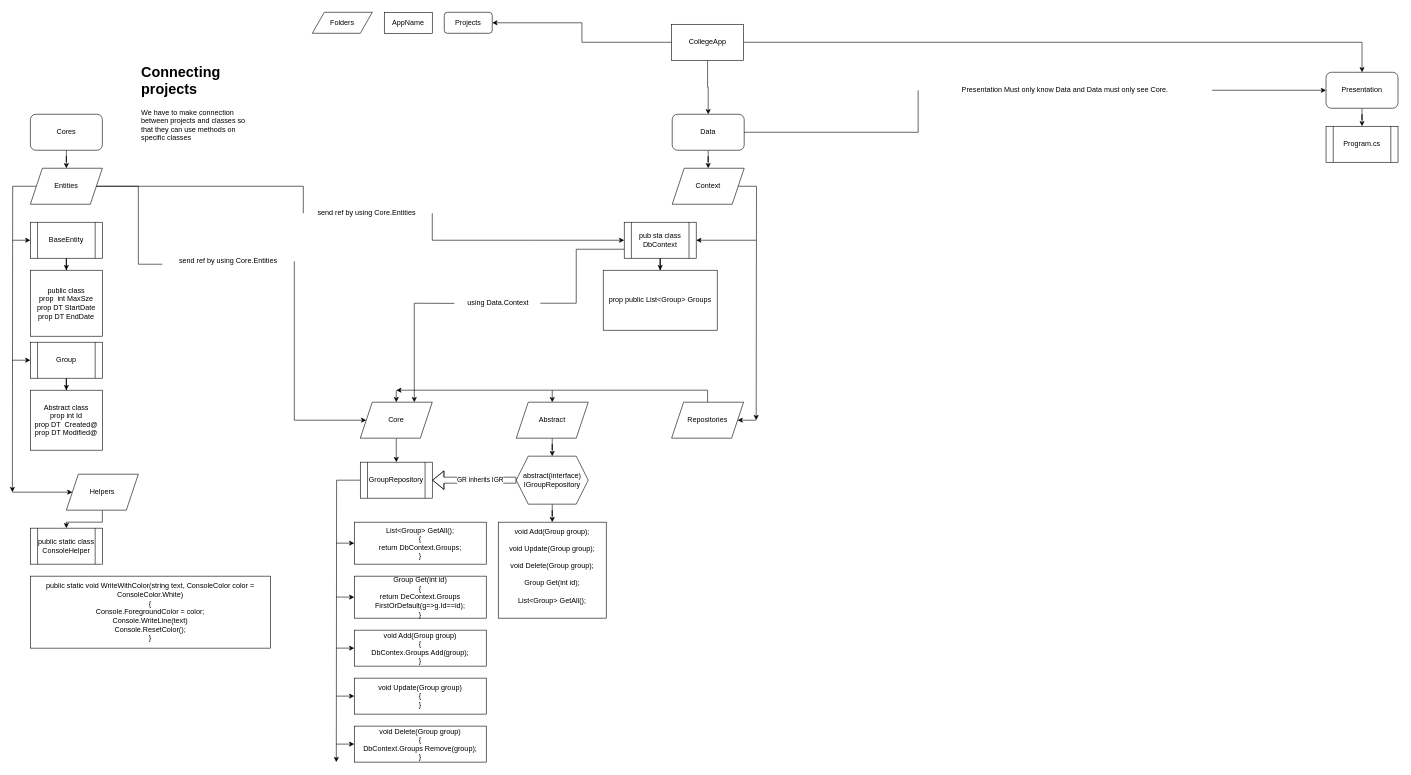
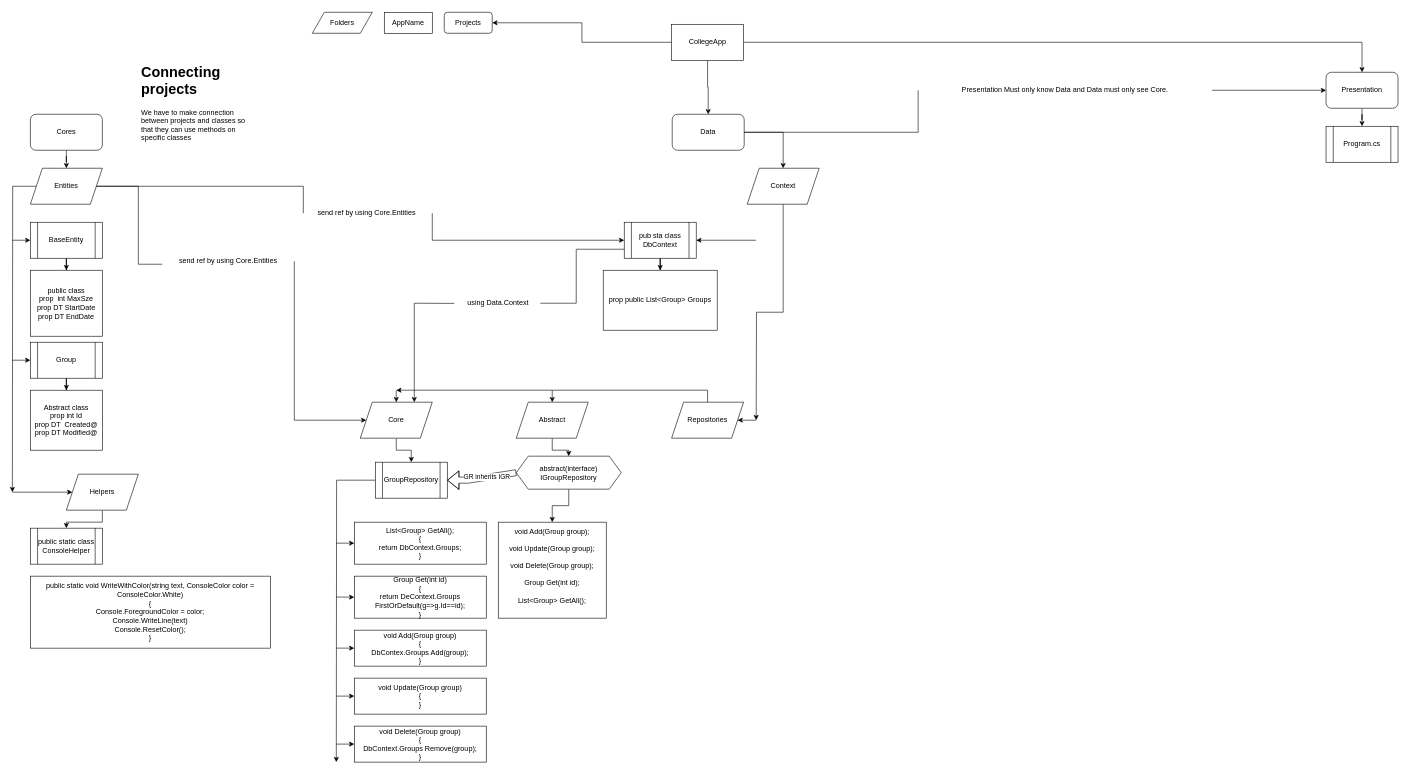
  <mxCell id="0" />
  <mxCell id="1" parent="0" />
  <mxCell id="2" style="edgeStyle=orthogonalEdgeStyle;rounded=0;orthogonalLoop=1;jettySize=auto;html=1;" edge="1" parent="1" source="5" target="16"><mxGeometry relative="1" as="geometry" /></mxCell>
  <mxCell id="3" value="" style="edgeStyle=orthogonalEdgeStyle;rounded=0;orthogonalLoop=1;jettySize=auto;html=1;" edge="1" parent="1" source="5" target="7"><mxGeometry relative="1" as="geometry" /></mxCell>
  <mxCell id="4" style="edgeStyle=orthogonalEdgeStyle;rounded=0;orthogonalLoop=1;jettySize=auto;html=1;entryX=0.5;entryY=0;entryDx=0;entryDy=0;" edge="1" parent="1" source="5" target="11"><mxGeometry relative="1" as="geometry" /></mxCell>
  <mxCell id="5" value="CollegeApp" style="rounded=0;whiteSpace=wrap;html=1;" vertex="1" parent="1"><mxGeometry x="1119" y="40" width="120" height="60" as="geometry" /></mxCell>
  <mxCell id="6" value="" style="edgeStyle=orthogonalEdgeStyle;rounded=0;orthogonalLoop=1;jettySize=auto;html=1;entryX=0.5;entryY=0;entryDx=0;entryDy=0;" edge="1" parent="1" source="7" target="25"><mxGeometry relative="1" as="geometry"><mxPoint x="2270" y="200" as="targetPoint" /></mxGeometry></mxCell>
  <mxCell id="7" value="Presentation" style="rounded=1;whiteSpace=wrap;html=1;" vertex="1" parent="1"><mxGeometry x="2210" y="120" width="120" height="60" as="geometry" /></mxCell>
  <mxCell id="8" value="" style="edgeStyle=orthogonalEdgeStyle;rounded=0;orthogonalLoop=1;jettySize=auto;html=1;" edge="1" parent="1" source="9" target="13"><mxGeometry relative="1" as="geometry" /></mxCell>
  <mxCell id="9" value="Cores" style="rounded=1;whiteSpace=wrap;html=1;" vertex="1" parent="1"><mxGeometry x="50" y="190" width="120" height="60" as="geometry" /></mxCell>
  <mxCell id="10" value="" style="edgeStyle=orthogonalEdgeStyle;rounded=0;orthogonalLoop=1;jettySize=auto;html=1;" edge="1" parent="1" source="11" target="27"><mxGeometry relative="1" as="geometry" /></mxCell>
  <mxCell id="11" value="Data" style="rounded=1;whiteSpace=wrap;html=1;" vertex="1" parent="1"><mxGeometry x="1120" y="190" width="120" height="60" as="geometry" /></mxCell>
  <mxCell id="12" style="edgeStyle=orthogonalEdgeStyle;rounded=0;orthogonalLoop=1;jettySize=auto;html=1;" edge="1" parent="1" source="13"><mxGeometry relative="1" as="geometry"><mxPoint x="20" y="820" as="targetPoint" /></mxGeometry></mxCell>
  <mxCell id="13" value="Entities" style="shape=parallelogram;perimeter=parallelogramPerimeter;whiteSpace=wrap;html=1;fixedSize=1;" vertex="1" parent="1"><mxGeometry x="50" y="280" width="120" height="60" as="geometry" /></mxCell>
  <mxCell id="14" value="Folders" style="shape=parallelogram;perimeter=parallelogramPerimeter;whiteSpace=wrap;html=1;fixedSize=1;" vertex="1" parent="1"><mxGeometry x="520" y="20" width="100" height="35" as="geometry" /></mxCell>
  <mxCell id="15" value="AppName" style="rounded=0;whiteSpace=wrap;html=1;" vertex="1" parent="1"><mxGeometry x="640" y="20" width="80" height="35" as="geometry" /></mxCell>
  <mxCell id="16" value="Projects" style="rounded=1;whiteSpace=wrap;html=1;" vertex="1" parent="1"><mxGeometry x="740" y="20" width="80" height="35" as="geometry" /></mxCell>
  <mxCell id="17" value="" style="edgeStyle=orthogonalEdgeStyle;rounded=0;orthogonalLoop=1;jettySize=auto;html=1;" edge="1" parent="1" source="18" target="24"><mxGeometry relative="1" as="geometry" /></mxCell>
  <mxCell id="18" value="BaseEntity" style="shape=process;whiteSpace=wrap;html=1;backgroundOutline=1;" vertex="1" parent="1"><mxGeometry x="50" y="370" width="120" height="60" as="geometry" /></mxCell>
  <mxCell id="19" value="" style="edgeStyle=orthogonalEdgeStyle;rounded=0;orthogonalLoop=1;jettySize=auto;html=1;" edge="1" parent="1" source="20" target="23"><mxGeometry relative="1" as="geometry" /></mxCell>
  <mxCell id="20" value="Group" style="shape=process;whiteSpace=wrap;html=1;backgroundOutline=1;" vertex="1" parent="1"><mxGeometry x="50" y="570" width="120" height="60" as="geometry" /></mxCell>
  <mxCell id="21" value="" style="endArrow=classic;html=1;rounded=0;entryX=0;entryY=0.5;entryDx=0;entryDy=0;" edge="1" parent="1" target="20"><mxGeometry width="50" height="50" relative="1" as="geometry"><mxPoint x="20" y="600" as="sourcePoint" /><mxPoint x="170" y="730" as="targetPoint" /></mxGeometry></mxCell>
  <mxCell id="22" value="" style="endArrow=classic;html=1;rounded=0;entryX=0;entryY=0.5;entryDx=0;entryDy=0;" edge="1" parent="1" target="18"><mxGeometry width="50" height="50" relative="1" as="geometry"><mxPoint x="20" y="400" as="sourcePoint" /><mxPoint x="100" y="470" as="targetPoint" /></mxGeometry></mxCell>
  <mxCell id="23" value="Abstract class&lt;br&gt;prop int Id&lt;br&gt;prop DT&amp;nbsp; Created@&lt;br&gt;prop DT Modified@" style="rounded=0;whiteSpace=wrap;html=1;" vertex="1" parent="1"><mxGeometry x="50" y="650" width="120" height="100" as="geometry" /></mxCell>
  <mxCell id="24" value="public class&lt;br&gt;prop&amp;nbsp; int MaxSze&lt;br&gt;prop DT StartDate&lt;br&gt;prop DT EndDate" style="rounded=0;whiteSpace=wrap;html=1;" vertex="1" parent="1"><mxGeometry x="50" y="450" width="120" height="110" as="geometry" /></mxCell>
  <mxCell id="25" value="Program.cs" style="shape=process;whiteSpace=wrap;html=1;backgroundOutline=1;" vertex="1" parent="1"><mxGeometry x="2210" y="210" width="120" height="60" as="geometry" /></mxCell>
  <mxCell id="26" style="edgeStyle=orthogonalEdgeStyle;rounded=0;orthogonalLoop=1;jettySize=auto;html=1;" edge="1" parent="1" source="27"><mxGeometry relative="1" as="geometry"><mxPoint x="1260" y="700" as="targetPoint" /></mxGeometry></mxCell>
- <mxCell id="27" value="Context" style="shape=parallelogram;perimeter=parallelogramPerimeter;whiteSpace=wrap;html=1;fixedSize=1;" vertex="1" parent="1"><mxGeometry x="1120" y="280" width="120" height="60" as="geometry" /></mxCell>
+ <mxCell id="27" value="Context" style="shape=parallelogram;perimeter=parallelogramPerimeter;whiteSpace=wrap;html=1;fixedSize=1;" vertex="1" parent="1"><mxGeometry x="1245" y="280" width="120" height="60" as="geometry" /></mxCell>
  <mxCell id="28" value="" style="edgeStyle=orthogonalEdgeStyle;rounded=0;orthogonalLoop=1;jettySize=auto;html=1;" edge="1" parent="1" source="29" target="31"><mxGeometry relative="1" as="geometry" /></mxCell>
  <mxCell id="29" value="pub sta class&lt;br&gt;DbContext" style="shape=process;whiteSpace=wrap;html=1;backgroundOutline=1;" vertex="1" parent="1"><mxGeometry x="1040" y="370" width="120" height="60" as="geometry" /></mxCell>
  <mxCell id="30" value="" style="endArrow=classic;html=1;rounded=0;entryX=1;entryY=0.5;entryDx=0;entryDy=0;" edge="1" parent="1" target="29"><mxGeometry width="50" height="50" relative="1" as="geometry"><mxPoint x="1260" y="400" as="sourcePoint" /><mxPoint x="1220" y="480" as="targetPoint" /></mxGeometry></mxCell>
  <mxCell id="31" value="prop public List&amp;lt;Group&amp;gt; Groups" style="rounded=0;whiteSpace=wrap;html=1;" vertex="1" parent="1"><mxGeometry x="1005" y="450" width="190" height="100" as="geometry" /></mxCell>
  <mxCell id="32" value="" style="endArrow=classic;html=1;rounded=0;entryX=0;entryY=0.5;entryDx=0;entryDy=0;startArrow=none;exitX=1;exitY=0.5;exitDx=0;exitDy=0;" edge="1" parent="1" source="57" target="29"><mxGeometry width="50" height="50" relative="1" as="geometry"><mxPoint x="730" y="400" as="sourcePoint" /><mxPoint x="220" y="550" as="targetPoint" /><Array as="points"><mxPoint x="720" y="400" /><mxPoint x="880" y="400" /></Array></mxGeometry></mxCell>
  <mxCell id="33" style="edgeStyle=orthogonalEdgeStyle;rounded=0;orthogonalLoop=1;jettySize=auto;html=1;" edge="1" parent="1" source="34"><mxGeometry relative="1" as="geometry"><mxPoint x="660" y="650" as="targetPoint" /><Array as="points"><mxPoint x="1179" y="650" /></Array></mxGeometry></mxCell>
  <mxCell id="34" value="Repositories" style="shape=parallelogram;perimeter=parallelogramPerimeter;whiteSpace=wrap;html=1;fixedSize=1;" vertex="1" parent="1"><mxGeometry x="1119" y="670" width="120" height="60" as="geometry" /></mxCell>
  <mxCell id="35" value="" style="endArrow=classic;html=1;rounded=0;entryX=1;entryY=0.5;entryDx=0;entryDy=0;" edge="1" parent="1" target="34"><mxGeometry width="50" height="50" relative="1" as="geometry"><mxPoint x="1260" y="700" as="sourcePoint" /><mxPoint x="1210" y="820" as="targetPoint" /></mxGeometry></mxCell>
  <mxCell id="36" value="" style="edgeStyle=orthogonalEdgeStyle;rounded=0;orthogonalLoop=1;jettySize=auto;html=1;" edge="1" parent="1" source="37" target="43"><mxGeometry relative="1" as="geometry" /></mxCell>
  <mxCell id="37" value="Abstract" style="shape=parallelogram;perimeter=parallelogramPerimeter;whiteSpace=wrap;html=1;fixedSize=1;" vertex="1" parent="1"><mxGeometry x="860" y="670" width="120" height="60" as="geometry" /></mxCell>
  <mxCell id="38" value="" style="edgeStyle=orthogonalEdgeStyle;rounded=0;orthogonalLoop=1;jettySize=auto;html=1;" edge="1" parent="1" source="39" target="46"><mxGeometry relative="1" as="geometry" /></mxCell>
  <mxCell id="39" value="Core" style="shape=parallelogram;perimeter=parallelogramPerimeter;whiteSpace=wrap;html=1;fixedSize=1;" vertex="1" parent="1"><mxGeometry x="600" y="670" width="120" height="60" as="geometry" /></mxCell>
  <mxCell id="40" value="" style="endArrow=classic;html=1;rounded=0;" edge="1" parent="1" target="37"><mxGeometry width="50" height="50" relative="1" as="geometry"><mxPoint x="920" y="650" as="sourcePoint" /><mxPoint x="930" y="800" as="targetPoint" /></mxGeometry></mxCell>
  <mxCell id="41" value="" style="endArrow=classic;html=1;rounded=0;entryX=0.5;entryY=0;entryDx=0;entryDy=0;" edge="1" parent="1" target="39"><mxGeometry width="50" height="50" relative="1" as="geometry"><mxPoint x="660" y="650" as="sourcePoint" /><mxPoint x="880" y="760" as="targetPoint" /></mxGeometry></mxCell>
  <mxCell id="42" value="" style="edgeStyle=orthogonalEdgeStyle;rounded=0;orthogonalLoop=1;jettySize=auto;html=1;" edge="1" parent="1" source="43" target="44"><mxGeometry relative="1" as="geometry" /></mxCell>
- <mxCell id="43" value="abstract(interface)&lt;br&gt;IGroupRepository" style="shape=hexagon;perimeter=hexagonPerimeter2;whiteSpace=wrap;html=1;fixedSize=1;" vertex="1" parent="1"><mxGeometry x="860" y="760" width="120" height="80" as="geometry" /></mxCell>
+ <mxCell id="43" value="abstract(interface)&lt;br&gt;IGroupRepository" style="shape=hexagon;perimeter=hexagonPerimeter2;whiteSpace=wrap;html=1;fixedSize=1;" vertex="1" parent="1"><mxGeometry x="860" y="760" width="175" height="55" as="geometry" /></mxCell>
  <mxCell id="44" value="void Add(Group group);&lt;br&gt;&lt;br&gt;void Update(Group group);&lt;br&gt;&lt;br&gt;void Delete(Group group);&lt;br&gt;&lt;br&gt;Group Get(int id);&lt;br&gt;&lt;br&gt;List&amp;lt;Group&amp;gt; GetAll();&lt;br&gt;&lt;br&gt;" style="rounded=0;whiteSpace=wrap;html=1;" vertex="1" parent="1"><mxGeometry x="830" y="870" width="180" height="160" as="geometry" /></mxCell>
  <mxCell id="45" style="edgeStyle=orthogonalEdgeStyle;rounded=0;orthogonalLoop=1;jettySize=auto;html=1;" edge="1" parent="1" source="46"><mxGeometry relative="1" as="geometry"><mxPoint x="560" y="1270" as="targetPoint" /></mxGeometry></mxCell>
- <mxCell id="46" value="GroupRepository" style="shape=process;whiteSpace=wrap;html=1;backgroundOutline=1;" vertex="1" parent="1"><mxGeometry x="600" y="770" width="120" height="60" as="geometry" /></mxCell>
+ <mxCell id="46" value="GroupRepository" style="shape=process;whiteSpace=wrap;html=1;backgroundOutline=1;" vertex="1" parent="1"><mxGeometry x="625" y="770" width="120" height="60" as="geometry" /></mxCell>
  <mxCell id="47" value="GR inherits IGR" style="shape=flexArrow;endArrow=classic;html=1;rounded=0;entryX=1;entryY=0.5;entryDx=0;entryDy=0;exitX=0;exitY=0.5;exitDx=0;exitDy=0;" edge="1" parent="1" source="43" target="46"><mxGeometry x="-0.143" width="50" height="50" relative="1" as="geometry"><mxPoint x="720" y="900" as="sourcePoint" /><mxPoint x="770" y="850" as="targetPoint" /><Array as="points"><mxPoint x="780" y="800" /></Array><mxPoint as="offset" /></mxGeometry></mxCell>
  <mxCell id="48" value="List&amp;lt;Group&amp;gt; GetAll();&lt;br&gt;{&lt;br&gt;return DbContext.Groups;&lt;br&gt;}" style="rounded=0;whiteSpace=wrap;html=1;" vertex="1" parent="1"><mxGeometry x="590" y="870" width="220" height="70" as="geometry" /></mxCell>
  <mxCell id="49" value="Group Get(int id)&lt;br&gt;{&lt;br&gt;return DeContext.Groups FirstOrDefault(g=&amp;gt;g.Id==id);&lt;br&gt;}" style="rounded=0;whiteSpace=wrap;html=1;" vertex="1" parent="1"><mxGeometry x="590" y="960" width="220" height="70" as="geometry" /></mxCell>
  <mxCell id="50" value="void Add(Group group)&lt;br&gt;{&lt;br&gt;DbContex.Groups Add(group);&lt;br&gt;}" style="rounded=0;whiteSpace=wrap;html=1;" vertex="1" parent="1"><mxGeometry x="590" y="1050" width="220" height="60" as="geometry" /></mxCell>
  <mxCell id="51" value="void Update(Group group)&lt;br&gt;{&lt;br&gt;}" style="rounded=0;whiteSpace=wrap;html=1;" vertex="1" parent="1"><mxGeometry x="590" y="1130" width="220" height="60" as="geometry" /></mxCell>
  <mxCell id="52" value="void Delete(Group group)&lt;br&gt;{&lt;br&gt;DbContext.Groups Remove(group);&lt;br&gt;}" style="rounded=0;whiteSpace=wrap;html=1;" vertex="1" parent="1"><mxGeometry x="590" y="1210" width="220" height="60" as="geometry" /></mxCell>
  <mxCell id="53" value="" style="endArrow=classic;html=1;rounded=0;entryX=0;entryY=0.5;entryDx=0;entryDy=0;exitX=1;exitY=0.5;exitDx=0;exitDy=0;startArrow=none;" edge="1" parent="1" source="55" target="39"><mxGeometry width="50" height="50" relative="1" as="geometry"><mxPoint x="330" y="490" as="sourcePoint" /><mxPoint x="380" y="440" as="targetPoint" /><Array as="points"><mxPoint x="490" y="700" /></Array></mxGeometry></mxCell>
  <mxCell id="54" value="" style="endArrow=none;html=1;rounded=0;exitX=1;exitY=0.5;exitDx=0;exitDy=0;" edge="1" parent="1" source="13"><mxGeometry width="50" height="50" relative="1" as="geometry"><mxPoint x="160" y="310" as="sourcePoint" /><mxPoint x="270" y="440" as="targetPoint" /><Array as="points"><mxPoint x="230" y="310" /><mxPoint x="230" y="440" /></Array></mxGeometry></mxCell>
  <mxCell id="55" value="send ref by using Core.Entities&lt;br&gt;" style="text;html=1;strokeColor=none;fillColor=none;align=center;verticalAlign=middle;whiteSpace=wrap;rounded=0;rotation=0;" vertex="1" parent="1"><mxGeometry x="270" y="420" width="220" height="30" as="geometry" /></mxCell>
  <mxCell id="56" value="" style="endArrow=none;html=1;rounded=0;entryX=0;entryY=0.5;entryDx=0;entryDy=0;exitX=1;exitY=0.5;exitDx=0;exitDy=0;" edge="1" parent="1" source="13" target="57"><mxGeometry width="50" height="50" relative="1" as="geometry"><mxPoint x="160" y="310" as="sourcePoint" /><mxPoint x="1040" y="400" as="targetPoint" /><Array as="points"><mxPoint x="505" y="310" /></Array></mxGeometry></mxCell>
  <mxCell id="57" value="send ref by using Core.Entities&amp;nbsp;" style="text;html=1;strokeColor=none;fillColor=none;align=center;verticalAlign=middle;whiteSpace=wrap;rounded=0;rotation=0;" vertex="1" parent="1"><mxGeometry x="505" y="340" width="215" height="30" as="geometry" /></mxCell>
  <mxCell id="58" value="" style="endArrow=classic;html=1;rounded=0;entryX=0.75;entryY=0;entryDx=0;entryDy=0;startArrow=none;exitX=-0.023;exitY=0.51;exitDx=0;exitDy=0;exitPerimeter=0;" edge="1" parent="1" source="61" target="39"><mxGeometry width="50" height="50" relative="1" as="geometry"><mxPoint x="690" y="500" as="sourcePoint" /><mxPoint x="870" y="460" as="targetPoint" /><Array as="points"><mxPoint x="690" y="505" /></Array></mxGeometry></mxCell>
  <mxCell id="59" value="&lt;h1&gt;Connecting projects&amp;nbsp;&lt;/h1&gt;&lt;div&gt;We have to make connection between projects and classes so that they can use methods on specific classes&amp;nbsp;&lt;/div&gt;&lt;div&gt;&lt;br&gt;&lt;/div&gt;" style="text;html=1;strokeColor=none;fillColor=none;spacing=5;spacingTop=-20;whiteSpace=wrap;overflow=hidden;rounded=0;" vertex="1" parent="1"><mxGeometry x="230" y="100" width="190" height="150" as="geometry" /></mxCell>
  <mxCell id="60" value="" style="endArrow=none;html=1;rounded=0;exitX=0;exitY=0.75;exitDx=0;exitDy=0;entryX=1;entryY=0.5;entryDx=0;entryDy=0;" edge="1" parent="1" source="29" target="61"><mxGeometry width="50" height="50" relative="1" as="geometry"><mxPoint x="1040" y="415" as="sourcePoint" /><mxPoint x="950" y="460" as="targetPoint" /><Array as="points"><mxPoint x="960" y="415" /><mxPoint x="960" y="505" /></Array></mxGeometry></mxCell>
  <mxCell id="61" value="using Data.Context" style="text;html=1;strokeColor=none;fillColor=none;align=center;verticalAlign=middle;whiteSpace=wrap;rounded=0;rotation=0;" vertex="1" parent="1"><mxGeometry x="760" y="490" width="140" height="30" as="geometry" /></mxCell>
  <mxCell id="62" value="" style="endArrow=classic;html=1;rounded=0;entryX=0;entryY=0.5;entryDx=0;entryDy=0;" edge="1" parent="1" target="48"><mxGeometry width="50" height="50" relative="1" as="geometry"><mxPoint x="560" y="905" as="sourcePoint" /><mxPoint x="500" y="910" as="targetPoint" /></mxGeometry></mxCell>
  <mxCell id="63" value="" style="endArrow=classic;html=1;rounded=0;" edge="1" parent="1"><mxGeometry width="50" height="50" relative="1" as="geometry"><mxPoint x="560" y="994.79" as="sourcePoint" /><mxPoint x="590" y="995" as="targetPoint" /></mxGeometry></mxCell>
  <mxCell id="64" value="" style="endArrow=classic;html=1;rounded=0;" edge="1" parent="1"><mxGeometry width="50" height="50" relative="1" as="geometry"><mxPoint x="560" y="1080" as="sourcePoint" /><mxPoint x="590" y="1080" as="targetPoint" /></mxGeometry></mxCell>
  <mxCell id="65" value="" style="endArrow=classic;html=1;rounded=0;" edge="1" parent="1"><mxGeometry width="50" height="50" relative="1" as="geometry"><mxPoint x="560" y="1160" as="sourcePoint" /><mxPoint x="590" y="1160" as="targetPoint" /></mxGeometry></mxCell>
  <mxCell id="66" value="" style="endArrow=classic;html=1;rounded=0;" edge="1" parent="1"><mxGeometry width="50" height="50" relative="1" as="geometry"><mxPoint x="560" y="1240" as="sourcePoint" /><mxPoint x="590" y="1240" as="targetPoint" /></mxGeometry></mxCell>
  <mxCell id="67" value="" style="edgeStyle=orthogonalEdgeStyle;rounded=0;orthogonalLoop=1;jettySize=auto;html=1;" edge="1" parent="1" source="68" target="70"><mxGeometry relative="1" as="geometry" /></mxCell>
  <mxCell id="68" value="Helpers" style="shape=parallelogram;perimeter=parallelogramPerimeter;whiteSpace=wrap;html=1;fixedSize=1;" vertex="1" parent="1"><mxGeometry x="110" y="790" width="120" height="60" as="geometry" /></mxCell>
  <mxCell id="69" value="" style="endArrow=classic;html=1;rounded=0;entryX=0;entryY=0.5;entryDx=0;entryDy=0;" edge="1" parent="1" target="68"><mxGeometry width="50" height="50" relative="1" as="geometry"><mxPoint x="20" y="820" as="sourcePoint" /><mxPoint x="60" y="790" as="targetPoint" /></mxGeometry></mxCell>
  <mxCell id="70" value="public static class ConsoleHelper" style="shape=process;whiteSpace=wrap;html=1;backgroundOutline=1;" vertex="1" parent="1"><mxGeometry x="50" y="880" width="120" height="60" as="geometry" /></mxCell>
  <mxCell id="71" value="public static void WriteWithColor(string text, ConsoleColor color = ConsoleColor.White)&lt;br&gt;{&lt;br&gt;Console.ForegroundColor = color;&lt;br&gt;Console.WriteLine(text)&lt;br&gt;Console.ResetColor();&lt;br&gt;}" style="rounded=0;whiteSpace=wrap;html=1;" vertex="1" parent="1"><mxGeometry x="50" y="960" width="400" height="120" as="geometry" /></mxCell>
  <mxCell id="72" value="" style="endArrow=none;html=1;rounded=0;exitX=1;exitY=0.5;exitDx=0;exitDy=0;entryX=0;entryY=0.5;entryDx=0;entryDy=0;" edge="1" parent="1" source="11" target="74"><mxGeometry width="50" height="50" relative="1" as="geometry"><mxPoint x="1240" y="220" as="sourcePoint" /><mxPoint x="1510" y="260" as="targetPoint" /><Array as="points"><mxPoint x="1530" y="220" /></Array></mxGeometry></mxCell>
  <mxCell id="73" value="" style="endArrow=none;html=1;rounded=0;startArrow=none;" edge="1" parent="1"><mxGeometry width="50" height="50" relative="1" as="geometry"><mxPoint x="1470" y="150" as="sourcePoint" /><mxPoint x="1470" y="150" as="targetPoint" /><Array as="points" /></mxGeometry></mxCell>
  <mxCell id="74" value="Presentation Must only know Data and Data must only see Core." style="text;html=1;strokeColor=none;fillColor=none;align=center;verticalAlign=middle;whiteSpace=wrap;rounded=0;" vertex="1" parent="1"><mxGeometry x="1530" y="135" width="490" height="30" as="geometry" /></mxCell>
  <mxCell id="75" value="" style="endArrow=classic;html=1;rounded=0;entryX=0;entryY=0.5;entryDx=0;entryDy=0;exitX=1;exitY=0.5;exitDx=0;exitDy=0;" edge="1" parent="1" source="74" target="7"><mxGeometry width="50" height="50" relative="1" as="geometry"><mxPoint x="2080" y="170" as="sourcePoint" /><mxPoint x="2130" y="120" as="targetPoint" /></mxGeometry></mxCell>
